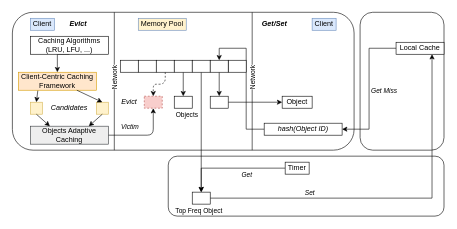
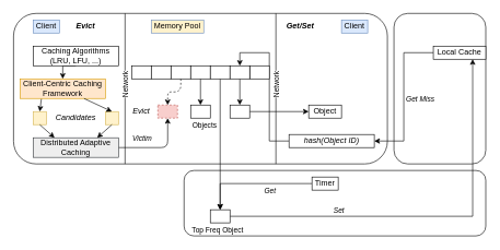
  <mxCell id="0" />
  <mxCell id="1" parent="0" />
  <mxCell id="2" value="" style="rounded=1;whiteSpace=wrap;html=1;" vertex="1" parent="1"><mxGeometry x="280" y="260" width="460" height="100" as="geometry" /></mxCell>
  <mxCell id="3" value="" style="rounded=1;whiteSpace=wrap;html=1;" vertex="1" parent="1"><mxGeometry x="600" y="20" width="140" height="230" as="geometry" /></mxCell>
  <mxCell id="4" value="" style="rounded=1;whiteSpace=wrap;html=1;" vertex="1" parent="1"><mxGeometry x="20" y="20" width="570" height="230" as="geometry" /></mxCell>
  <mxCell id="5" value="Client" style="rounded=0;whiteSpace=wrap;html=1;fillColor=#dae8fc;strokeColor=#6c8ebf;" vertex="1" parent="1"><mxGeometry x="50" y="30" width="40" height="20" as="geometry" /></mxCell>
  <mxCell id="6" value="Client" style="rounded=0;whiteSpace=wrap;html=1;fillColor=#dae8fc;strokeColor=#6c8ebf;" vertex="1" parent="1"><mxGeometry x="520" y="30" width="40" height="20" as="geometry" /></mxCell>
  <mxCell id="7" value="Memory Pool" style="rounded=0;whiteSpace=wrap;html=1;fillColor=#fff2cc;strokeColor=#6c8ebf;" vertex="1" parent="1"><mxGeometry x="230" y="30" width="80" height="20" as="geometry" /></mxCell>
  <mxCell id="8" style="edgeStyle=orthogonalEdgeStyle;rounded=0;orthogonalLoop=1;jettySize=auto;html=1;exitX=0.5;exitY=1;exitDx=0;exitDy=0;entryX=0.5;entryY=0;entryDx=0;entryDy=0;" edge="1" parent="1" source="9" target="11"><mxGeometry relative="1" as="geometry" /></mxCell>
- <mxCell id="9" value="Caching Algorithms&lt;div&gt;(LRU, LFU, ...)&lt;/div&gt;" style="rounded=0;whiteSpace=wrap;html=1;" vertex="1" parent="1"><mxGeometry x="50" y="60" width="130" height="30" as="geometry" /></mxCell>
+ <mxCell id="9" value="Caching Algorithms&lt;div&gt;(LRU, LFU, ...)&lt;/div&gt;" style="rounded=0;whiteSpace=wrap;html=1;" vertex="1" parent="1"><mxGeometry x="50" y="70" width="130" height="30" as="geometry" /></mxCell>
  <mxCell id="10" style="rounded=0;orthogonalLoop=1;jettySize=auto;html=1;exitX=0.25;exitY=1;exitDx=0;exitDy=0;entryX=0.5;entryY=0;entryDx=0;entryDy=0;" edge="1" parent="1" source="11" target="12"><mxGeometry relative="1" as="geometry" /></mxCell>
  <mxCell id="11" value="Client-Centric Caching&lt;div&gt;Framework&lt;/div&gt;" style="rounded=0;whiteSpace=wrap;html=1;fillColor=#ffe6cc;strokeColor=#d79b00;" vertex="1" parent="1"><mxGeometry x="30" y="120" width="130" height="30" as="geometry" /></mxCell>
  <mxCell id="12" value="" style="whiteSpace=wrap;html=1;aspect=fixed;fillColor=#fff2cc;strokeColor=#d6b656;" vertex="1" parent="1"><mxGeometry x="50" y="170" width="20" height="20" as="geometry" /></mxCell>
  <mxCell id="13" value="" style="whiteSpace=wrap;html=1;aspect=fixed;fillColor=#fff2cc;strokeColor=#d6b656;" vertex="1" parent="1"><mxGeometry x="160" y="170" width="20" height="20" as="geometry" /></mxCell>
  <mxCell id="14" style="edgeStyle=orthogonalEdgeStyle;rounded=1;orthogonalLoop=1;jettySize=auto;html=1;exitX=1;exitY=0.5;exitDx=0;exitDy=0;entryX=0.5;entryY=1;entryDx=0;entryDy=0;curved=0;" edge="1" parent="1" source="18" target="40"><mxGeometry relative="1" as="geometry" /></mxCell>
  <mxCell id="15" value="Victim" style="edgeLabel;html=1;align=center;verticalAlign=middle;resizable=0;points=[];fontStyle=2" vertex="1" connectable="0" parent="14"><mxGeometry x="-0.479" y="2" relative="1" as="geometry"><mxPoint x="4" y="-13" as="offset" /></mxGeometry></mxCell>
  <mxCell id="16" value="Objects" style="edgeLabel;html=1;align=center;verticalAlign=middle;resizable=0;points=[];fontStyle=0" vertex="1" connectable="0" parent="14"><mxGeometry x="-0.479" y="2" relative="1" as="geometry"><mxPoint x="99" y="-33" as="offset" /></mxGeometry></mxCell>
  <mxCell id="17" value="Top Freq Object" style="edgeLabel;html=1;align=center;verticalAlign=middle;resizable=0;points=[];fontStyle=0" vertex="1" connectable="0" parent="14"><mxGeometry x="-0.479" y="2" relative="1" as="geometry"><mxPoint x="119" y="127" as="offset" /></mxGeometry></mxCell>
- <mxCell id="18" value="Objects Adaptive&lt;div&gt;Caching&lt;/div&gt;" style="rounded=0;whiteSpace=wrap;html=1;fillColor=#eeeeee;strokeColor=#36393d;" vertex="1" parent="1"><mxGeometry x="50" y="210" width="130" height="30" as="geometry" /></mxCell>
+ <mxCell id="18" value="Distributed Adaptive&lt;div&gt;Caching&lt;/div&gt;" style="rounded=0;whiteSpace=wrap;html=1;fillColor=#eeeeee;strokeColor=#36393d;" vertex="1" parent="1"><mxGeometry x="50" y="210" width="130" height="30" as="geometry" /></mxCell>
  <mxCell id="19" value="" style="endArrow=none;html=1;rounded=0;labelPosition=center;verticalLabelPosition=middle;align=center;verticalAlign=middle;" edge="1" parent="1"><mxGeometry width="50" height="50" relative="1" as="geometry"><mxPoint x="190" y="250" as="sourcePoint" /><mxPoint x="190" y="20" as="targetPoint" /></mxGeometry></mxCell>
  <mxCell id="20" value="Network" style="edgeLabel;html=1;align=center;verticalAlign=middle;resizable=0;points=[];horizontal=0;labelPosition=center;verticalLabelPosition=middle;" vertex="1" connectable="0" parent="19"><mxGeometry x="0.111" y="-1" relative="1" as="geometry"><mxPoint x="-1" y="8" as="offset" /></mxGeometry></mxCell>
  <mxCell id="21" value="" style="rounded=0;whiteSpace=wrap;html=1;" vertex="1" parent="1"><mxGeometry x="200" y="100" width="30" height="20" as="geometry" /></mxCell>
  <mxCell id="22" value="" style="endArrow=none;html=1;rounded=0;labelPosition=center;verticalLabelPosition=middle;align=center;verticalAlign=middle;" edge="1" parent="1"><mxGeometry width="50" height="50" relative="1" as="geometry"><mxPoint x="420" y="250" as="sourcePoint" /><mxPoint x="420" y="20" as="targetPoint" /></mxGeometry></mxCell>
  <mxCell id="23" value="Network" style="edgeLabel;html=1;align=center;verticalAlign=middle;resizable=0;points=[];horizontal=0;labelPosition=center;verticalLabelPosition=middle;" vertex="1" connectable="0" parent="22"><mxGeometry x="0.111" y="-1" relative="1" as="geometry"><mxPoint y="8" as="offset" /></mxGeometry></mxCell>
  <mxCell id="24" style="edgeStyle=orthogonalEdgeStyle;rounded=0;orthogonalLoop=1;jettySize=auto;html=1;exitX=0;exitY=0.5;exitDx=0;exitDy=0;entryX=0.5;entryY=0;entryDx=0;entryDy=0;" edge="1" parent="1" source="25" target="39"><mxGeometry relative="1" as="geometry" /></mxCell>
  <mxCell id="25" value="&lt;i&gt;hash(Object ID)&lt;/i&gt;" style="rounded=0;whiteSpace=wrap;html=1;" vertex="1" parent="1"><mxGeometry x="440" y="205" width="130" height="20" as="geometry" /></mxCell>
  <mxCell id="26" value="" style="rounded=0;whiteSpace=wrap;html=1;" vertex="1" parent="1"><mxGeometry x="230" y="100" width="30" height="20" as="geometry" /></mxCell>
  <mxCell id="27" style="edgeStyle=orthogonalEdgeStyle;rounded=1;orthogonalLoop=1;jettySize=auto;html=1;exitX=0.5;exitY=1;exitDx=0;exitDy=0;entryX=0.5;entryY=0;entryDx=0;entryDy=0;curved=0;dashed=1;" edge="1" parent="1" source="28" target="40"><mxGeometry relative="1" as="geometry" /></mxCell>
  <mxCell id="28" value="" style="rounded=0;whiteSpace=wrap;html=1;" vertex="1" parent="1"><mxGeometry x="260" y="100" width="30" height="20" as="geometry" /></mxCell>
  <mxCell id="29" style="edgeStyle=orthogonalEdgeStyle;rounded=0;orthogonalLoop=1;jettySize=auto;html=1;exitX=0.5;exitY=1;exitDx=0;exitDy=0;entryX=0.5;entryY=0;entryDx=0;entryDy=0;" edge="1" parent="1" source="39" target="43"><mxGeometry relative="1" as="geometry" /></mxCell>
  <mxCell id="30" value="" style="rounded=0;whiteSpace=wrap;html=1;" vertex="1" parent="1"><mxGeometry x="380" y="100" width="30" height="20" as="geometry" /></mxCell>
  <mxCell id="31" value="Object" style="rounded=0;whiteSpace=wrap;html=1;" vertex="1" parent="1"><mxGeometry x="470" y="160" width="50" height="20" as="geometry" /></mxCell>
  <mxCell id="32" style="edgeStyle=orthogonalEdgeStyle;rounded=0;orthogonalLoop=1;jettySize=auto;html=1;exitX=0;exitY=0.5;exitDx=0;exitDy=0;entryX=1;entryY=0.5;entryDx=0;entryDy=0;" edge="1" parent="1" source="34" target="25"><mxGeometry relative="1" as="geometry" /></mxCell>
  <mxCell id="33" value="Get Miss" style="edgeLabel;html=1;align=center;verticalAlign=middle;resizable=0;points=[];fontStyle=2" vertex="1" connectable="0" parent="32"><mxGeometry x="0.103" y="-1" relative="1" as="geometry"><mxPoint x="25" y="-9" as="offset" /></mxGeometry></mxCell>
  <mxCell id="34" value="Local Cache" style="rounded=0;whiteSpace=wrap;html=1;" vertex="1" parent="1"><mxGeometry x="660" y="70" width="80" height="20" as="geometry" /></mxCell>
  <mxCell id="35" style="edgeStyle=orthogonalEdgeStyle;rounded=0;orthogonalLoop=1;jettySize=auto;html=1;exitX=0.5;exitY=1;exitDx=0;exitDy=0;entryX=0.5;entryY=0;entryDx=0;entryDy=0;" edge="1" parent="1" source="36" target="41"><mxGeometry relative="1" as="geometry" /></mxCell>
  <mxCell id="36" value="" style="rounded=0;whiteSpace=wrap;html=1;" vertex="1" parent="1"><mxGeometry x="290" y="100" width="30" height="20" as="geometry" /></mxCell>
  <mxCell id="37" style="edgeStyle=orthogonalEdgeStyle;rounded=0;orthogonalLoop=1;jettySize=auto;html=1;exitX=0.5;exitY=1;exitDx=0;exitDy=0;entryX=0.5;entryY=0;entryDx=0;entryDy=0;" edge="1" parent="1" source="38" target="46"><mxGeometry relative="1" as="geometry" /></mxCell>
  <mxCell id="38" value="" style="rounded=0;whiteSpace=wrap;html=1;" vertex="1" parent="1"><mxGeometry x="320" y="100" width="30" height="20" as="geometry" /></mxCell>
  <mxCell id="39" value="" style="rounded=0;whiteSpace=wrap;html=1;" vertex="1" parent="1"><mxGeometry x="350" y="100" width="30" height="20" as="geometry" /></mxCell>
  <mxCell id="40" value="" style="rounded=0;whiteSpace=wrap;html=1;dashed=1;fillColor=#f8cecc;strokeColor=#b85450;" vertex="1" parent="1"><mxGeometry x="240" y="160" width="30" height="20" as="geometry" /></mxCell>
  <mxCell id="41" value="" style="rounded=0;whiteSpace=wrap;html=1;" vertex="1" parent="1"><mxGeometry x="290" y="160" width="30" height="20" as="geometry" /></mxCell>
  <mxCell id="42" style="edgeStyle=orthogonalEdgeStyle;rounded=0;orthogonalLoop=1;jettySize=auto;html=1;exitX=1;exitY=0.5;exitDx=0;exitDy=0;entryX=0;entryY=0.5;entryDx=0;entryDy=0;" edge="1" parent="1" source="43" target="31"><mxGeometry relative="1" as="geometry" /></mxCell>
  <mxCell id="43" value="" style="rounded=0;whiteSpace=wrap;html=1;" vertex="1" parent="1"><mxGeometry x="350" y="160" width="30" height="20" as="geometry" /></mxCell>
  <mxCell id="44" style="edgeStyle=orthogonalEdgeStyle;rounded=0;orthogonalLoop=1;jettySize=auto;html=1;exitX=1;exitY=0.5;exitDx=0;exitDy=0;entryX=0.75;entryY=1;entryDx=0;entryDy=0;" edge="1" parent="1" source="46" target="34"><mxGeometry relative="1" as="geometry" /></mxCell>
  <mxCell id="45" value="Set" style="edgeLabel;html=1;align=center;verticalAlign=middle;resizable=0;points=[];fontStyle=2" vertex="1" connectable="0" parent="44"><mxGeometry x="-0.464" y="-1" relative="1" as="geometry"><mxPoint x="2" y="-11" as="offset" /></mxGeometry></mxCell>
  <mxCell id="46" value="" style="rounded=0;whiteSpace=wrap;html=1;" vertex="1" parent="1"><mxGeometry x="320" y="320" width="30" height="20" as="geometry" /></mxCell>
  <mxCell id="47" style="edgeStyle=orthogonalEdgeStyle;rounded=0;orthogonalLoop=1;jettySize=auto;html=1;exitX=0;exitY=0.5;exitDx=0;exitDy=0;entryX=0.5;entryY=0;entryDx=0;entryDy=0;" edge="1" parent="1" source="49" target="46"><mxGeometry relative="1" as="geometry"><mxPoint x="390" y="210" as="targetPoint" /></mxGeometry></mxCell>
  <mxCell id="48" value="Get" style="edgeLabel;html=1;align=center;verticalAlign=middle;resizable=0;points=[];fontStyle=2" vertex="1" connectable="0" parent="47"><mxGeometry x="-0.165" relative="1" as="geometry"><mxPoint x="10" y="10" as="offset" /></mxGeometry></mxCell>
  <mxCell id="49" value="Timer" style="rounded=0;whiteSpace=wrap;html=1;" vertex="1" parent="1"><mxGeometry x="475" y="270" width="40" height="20" as="geometry" /></mxCell>
  <mxCell id="50" value="Evict" style="rounded=0;whiteSpace=wrap;html=1;fontStyle=3;fontColor=default;labelBorderColor=none;labelBackgroundColor=none;fillColor=default;strokeColor=none;" vertex="1" parent="1"><mxGeometry x="110" y="30" width="40" height="20" as="geometry" /></mxCell>
  <mxCell id="51" value="Get/Set" style="rounded=0;whiteSpace=wrap;html=1;fontStyle=3;fontColor=default;labelBorderColor=none;labelBackgroundColor=none;fillColor=default;strokeColor=none;" vertex="1" parent="1"><mxGeometry x="430" y="30" width="55" height="20" as="geometry" /></mxCell>
  <mxCell id="52" value="Evict" style="rounded=0;whiteSpace=wrap;html=1;fontStyle=2;fontColor=default;labelBorderColor=none;labelBackgroundColor=none;fillColor=default;strokeColor=none;" vertex="1" parent="1"><mxGeometry x="195" y="160" width="40" height="20" as="geometry" /></mxCell>
  <mxCell id="53" style="rounded=0;orthogonalLoop=1;jettySize=auto;html=1;exitX=0.75;exitY=1;exitDx=0;exitDy=0;entryX=0.5;entryY=0;entryDx=0;entryDy=0;" edge="1" parent="1" source="11" target="13"><mxGeometry relative="1" as="geometry"><mxPoint x="93" y="160" as="sourcePoint" /><mxPoint x="70" y="180" as="targetPoint" /></mxGeometry></mxCell>
  <mxCell id="54" style="rounded=0;orthogonalLoop=1;jettySize=auto;html=1;exitX=0.5;exitY=1;exitDx=0;exitDy=0;entryX=0.25;entryY=0;entryDx=0;entryDy=0;" edge="1" parent="1" source="12" target="18"><mxGeometry relative="1" as="geometry"><mxPoint x="93" y="160" as="sourcePoint" /><mxPoint x="70" y="180" as="targetPoint" /></mxGeometry></mxCell>
  <mxCell id="55" style="rounded=0;orthogonalLoop=1;jettySize=auto;html=1;exitX=0.5;exitY=1;exitDx=0;exitDy=0;entryX=0.75;entryY=0;entryDx=0;entryDy=0;" edge="1" parent="1" source="13" target="18"><mxGeometry relative="1" as="geometry"><mxPoint x="158" y="160" as="sourcePoint" /><mxPoint x="180" y="180" as="targetPoint" /></mxGeometry></mxCell>
  <mxCell id="56" value="Candidates" style="rounded=0;whiteSpace=wrap;html=1;fontStyle=2;fontColor=default;labelBorderColor=none;labelBackgroundColor=none;fillColor=default;strokeColor=none;" vertex="1" parent="1"><mxGeometry x="95" y="170" width="40" height="20" as="geometry" /></mxCell>
